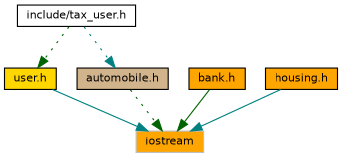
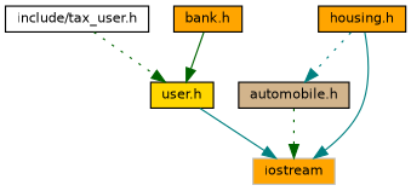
  digraph {
    node [color=black fillcolor=orange fontname=Helvetica fontsize=10 shape=record style=filled]
    edge [color=darkgreen fontname=Helvetica fontsize=10 labelfontname=Helvetica labelfontsize=10 style=dotted]
    n1 [fillcolor=white fontcolor=black height=0.2 label="include/tax_user.h" width=0.4]
    n2 [fillcolor=gold height=0.2 label="user.h" width=0.4]
    n3 [fillcolor=tan height=0.2 label="automobile.h" width=0.4]
    n4 [color=grey75 height=0.2 label=iostream width=0.4]
    n5 [height=0.2 label="bank.h" width=0.4]
    n6 [height=0.2 label="housing.h" width=0.4]
    n1 -> n2
-   n1 -> n3 [color=teal]
+   n6 -> n3 [color=teal]
    n2 -> n4 [color=teal style=solid]
    n3 -> n4
-   n5 -> n4 [style=solid]
+   n5 -> n2 [style=solid]
    n6 -> n4 [color=teal style=solid]
  }
